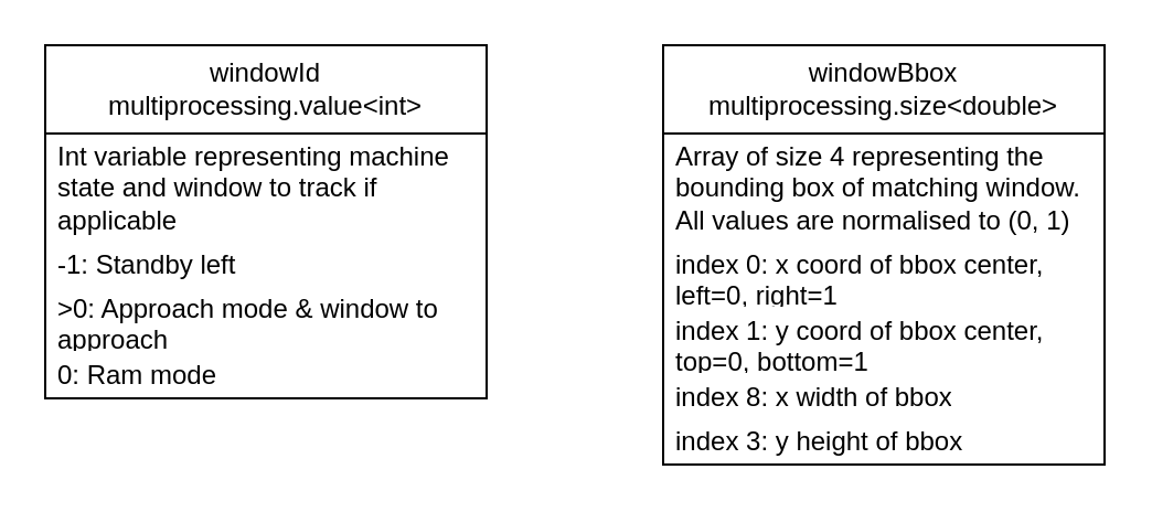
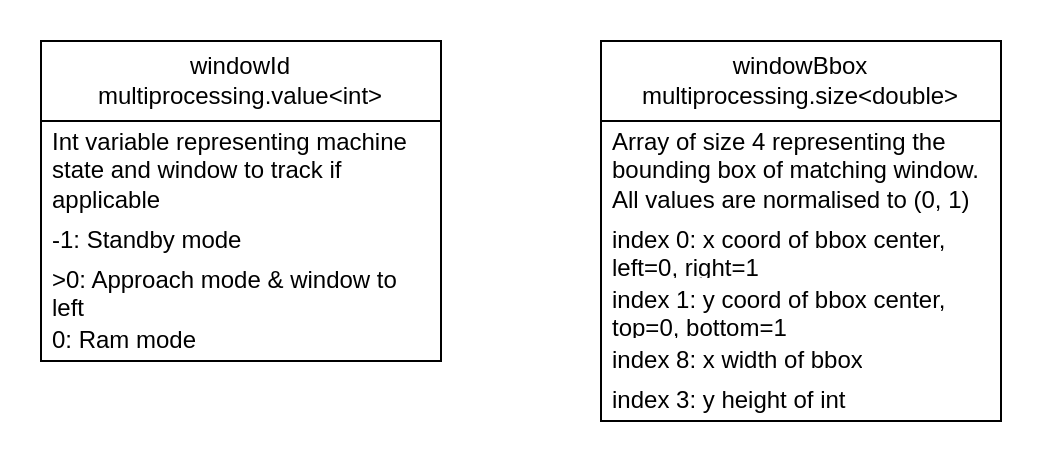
  <mxCell id="0" />
  <mxCell id="1" parent="0" />
  <mxCell id="2" value="&lt;div&gt;windowId&lt;/div&gt;&lt;div&gt;multiprocessing.value&amp;lt;int&amp;gt;&lt;/div&gt;" style="swimlane;fontStyle=0;childLayout=stackLayout;horizontal=1;startSize=40;fillColor=none;horizontalStack=0;resizeParent=1;resizeParentMax=0;resizeLast=0;collapsible=1;marginBottom=0;whiteSpace=wrap;html=1;verticalAlign=middle;" parent="1" vertex="1"><mxGeometry x="20" y="20" width="200" height="160" as="geometry" /></mxCell>
  <mxCell id="3" value="Int variable representing machine state and window to track if applicable" style="text;strokeColor=none;fillColor=none;align=left;verticalAlign=middle;spacingLeft=4;spacingRight=4;overflow=hidden;rotatable=0;points=[[0,0.5],[1,0.5]];portConstraint=eastwest;whiteSpace=wrap;html=1;" parent="2" vertex="1"><mxGeometry y="40" width="200" height="50" as="geometry" /></mxCell>
- <mxCell id="4" value="&lt;div&gt;-1: Standby left&lt;/div&gt;" style="text;strokeColor=none;fillColor=none;align=left;verticalAlign=middle;spacingLeft=4;spacingRight=4;overflow=hidden;rotatable=0;points=[[0,0.5],[1,0.5]];portConstraint=eastwest;whiteSpace=wrap;html=1;" parent="2" vertex="1"><mxGeometry y="90" width="200" height="20" as="geometry" /></mxCell>
- <mxCell id="5" value="&lt;div&gt;&amp;gt;0: Approach mode &amp;amp; window to approach&lt;br&gt;&lt;/div&gt;" style="text;strokeColor=none;fillColor=none;align=left;verticalAlign=middle;spacingLeft=4;spacingRight=4;overflow=hidden;rotatable=0;points=[[0,0.5],[1,0.5]];portConstraint=eastwest;whiteSpace=wrap;html=1;" parent="2" vertex="1"><mxGeometry y="110" width="200" height="30" as="geometry" /></mxCell>
+ <mxCell id="4" value="&lt;div&gt;-1: Standby mode&lt;/div&gt;" style="text;strokeColor=none;fillColor=none;align=left;verticalAlign=middle;spacingLeft=4;spacingRight=4;overflow=hidden;rotatable=0;points=[[0,0.5],[1,0.5]];portConstraint=eastwest;whiteSpace=wrap;html=1;" parent="2" vertex="1"><mxGeometry y="90" width="200" height="20" as="geometry" /></mxCell>
+ <mxCell id="5" value="&lt;div&gt;&amp;gt;0: Approach mode &amp;amp; window to left&lt;br&gt;&lt;/div&gt;" style="text;strokeColor=none;fillColor=none;align=left;verticalAlign=middle;spacingLeft=4;spacingRight=4;overflow=hidden;rotatable=0;points=[[0,0.5],[1,0.5]];portConstraint=eastwest;whiteSpace=wrap;html=1;" parent="2" vertex="1"><mxGeometry y="110" width="200" height="30" as="geometry" /></mxCell>
  <mxCell id="6" value="&lt;div&gt;0: Ram mode&lt;/div&gt;" style="text;strokeColor=none;fillColor=none;align=left;verticalAlign=middle;spacingLeft=4;spacingRight=4;overflow=hidden;rotatable=0;points=[[0,0.5],[1,0.5]];portConstraint=eastwest;whiteSpace=wrap;html=1;" parent="2" vertex="1"><mxGeometry y="140" width="200" height="20" as="geometry" /></mxCell>
  <mxCell id="7" value="&lt;div&gt;windowBbox&lt;/div&gt;&lt;div&gt;multiprocessing.size&amp;lt;double&amp;gt;&lt;/div&gt;" style="swimlane;fontStyle=0;childLayout=stackLayout;horizontal=1;startSize=40;fillColor=none;horizontalStack=0;resizeParent=1;resizeParentMax=0;resizeLast=0;collapsible=1;marginBottom=0;whiteSpace=wrap;html=1;verticalAlign=middle;" parent="1" vertex="1"><mxGeometry x="300" y="20" width="200" height="190" as="geometry" /></mxCell>
  <mxCell id="8" value="Array of size 4 representing the bounding box of matching window. All values are normalised to (0, 1)" style="text;strokeColor=none;fillColor=none;align=left;verticalAlign=middle;spacingLeft=4;spacingRight=4;overflow=hidden;rotatable=0;points=[[0,0.5],[1,0.5]];portConstraint=eastwest;whiteSpace=wrap;html=1;" parent="7" vertex="1"><mxGeometry y="40" width="200" height="50" as="geometry" /></mxCell>
  <mxCell id="9" value="&lt;div&gt;index 0: x coord of bbox center, left=0, right=1&lt;/div&gt;" style="text;strokeColor=none;fillColor=none;align=left;verticalAlign=middle;spacingLeft=4;spacingRight=4;overflow=hidden;rotatable=0;points=[[0,0.5],[1,0.5]];portConstraint=eastwest;whiteSpace=wrap;html=1;" parent="7" vertex="1"><mxGeometry y="90" width="200" height="30" as="geometry" /></mxCell>
  <mxCell id="10" value="index 1: y coord of bbox center, top=0, bottom=1" style="text;strokeColor=none;fillColor=none;align=left;verticalAlign=middle;spacingLeft=4;spacingRight=4;overflow=hidden;rotatable=0;points=[[0,0.5],[1,0.5]];portConstraint=eastwest;whiteSpace=wrap;html=1;" parent="7" vertex="1"><mxGeometry y="120" width="200" height="30" as="geometry" /></mxCell>
  <mxCell id="11" value="index 8: x width of bbox" style="text;strokeColor=none;fillColor=none;align=left;verticalAlign=middle;spacingLeft=4;spacingRight=4;overflow=hidden;rotatable=0;points=[[0,0.5],[1,0.5]];portConstraint=eastwest;whiteSpace=wrap;html=1;" parent="7" vertex="1"><mxGeometry y="150" width="200" height="20" as="geometry" /></mxCell>
- <mxCell id="12" value="index 3: y height of bbox" style="text;strokeColor=none;fillColor=none;align=left;verticalAlign=middle;spacingLeft=4;spacingRight=4;overflow=hidden;rotatable=0;points=[[0,0.5],[1,0.5]];portConstraint=eastwest;whiteSpace=wrap;html=1;" parent="7" vertex="1"><mxGeometry y="170" width="200" height="20" as="geometry" /></mxCell>
+ <mxCell id="12" value="index 3: y height of int" style="text;strokeColor=none;fillColor=none;align=left;verticalAlign=middle;spacingLeft=4;spacingRight=4;overflow=hidden;rotatable=0;points=[[0,0.5],[1,0.5]];portConstraint=eastwest;whiteSpace=wrap;html=1;" parent="7" vertex="1"><mxGeometry y="170" width="200" height="20" as="geometry" /></mxCell>
